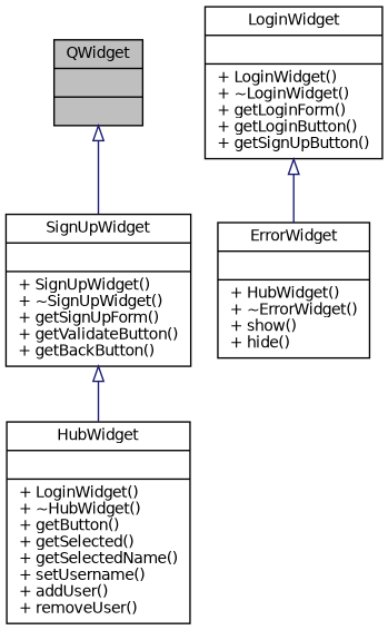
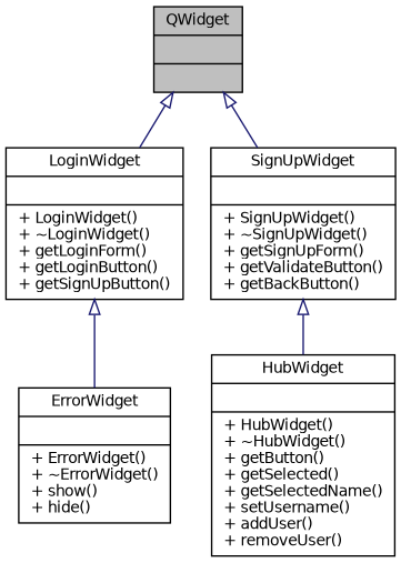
  digraph {
    node [color=black fillcolor=white fontname=Helvetica fontsize=10 shape=record style=filled]
    edge [arrowtail=onormal color=midnightblue dir=back fontname=Helvetica fontsize=10 labelfontname=Helvetica labelfontsize=10 style=solid]
    n1 [fillcolor=grey75 fontcolor=black height=0.2 label="{QWidget\n||}" width=0.4]
    n2 [height=0.2 label="{LoginWidget\n||+ LoginWidget()\l+ ~LoginWidget()\l+ getLoginForm()\l+ getLoginButton()\l+ getSignUpButton()\l}" width=0.4]
    n3 [height=0.2 label="{SignUpWidget\n||+ SignUpWidget()\l+ ~SignUpWidget()\l+ getSignUpForm()\l+ getValidateButton()\l+ getBackButton()\l}" width=0.4]
-   n4 [height=0.2 label="{ErrorWidget\n||+ HubWidget()\l+ ~ErrorWidget()\l+ show()\l+ hide()\l}" width=0.4]
-   n5 [height=0.2 label="{HubWidget\n||+ LoginWidget()\l+ ~HubWidget()\l+ getButton()\l+ getSelected()\l+ getSelectedName()\l+ setUsername()\l+ addUser()\l+ removeUser()\l}" width=0.4]
+   n4 [height=0.2 label="{ErrorWidget\n||+ ErrorWidget()\l+ ~ErrorWidget()\l+ show()\l+ hide()\l}" width=0.4]
+   n5 [height=0.2 label="{HubWidget\n||+ HubWidget()\l+ ~HubWidget()\l+ getButton()\l+ getSelected()\l+ getSelectedName()\l+ setUsername()\l+ addUser()\l+ removeUser()\l}" width=0.4]
+   n1 -> n2
    n1 -> n3
    n2 -> n4
    n3 -> n5
  }
